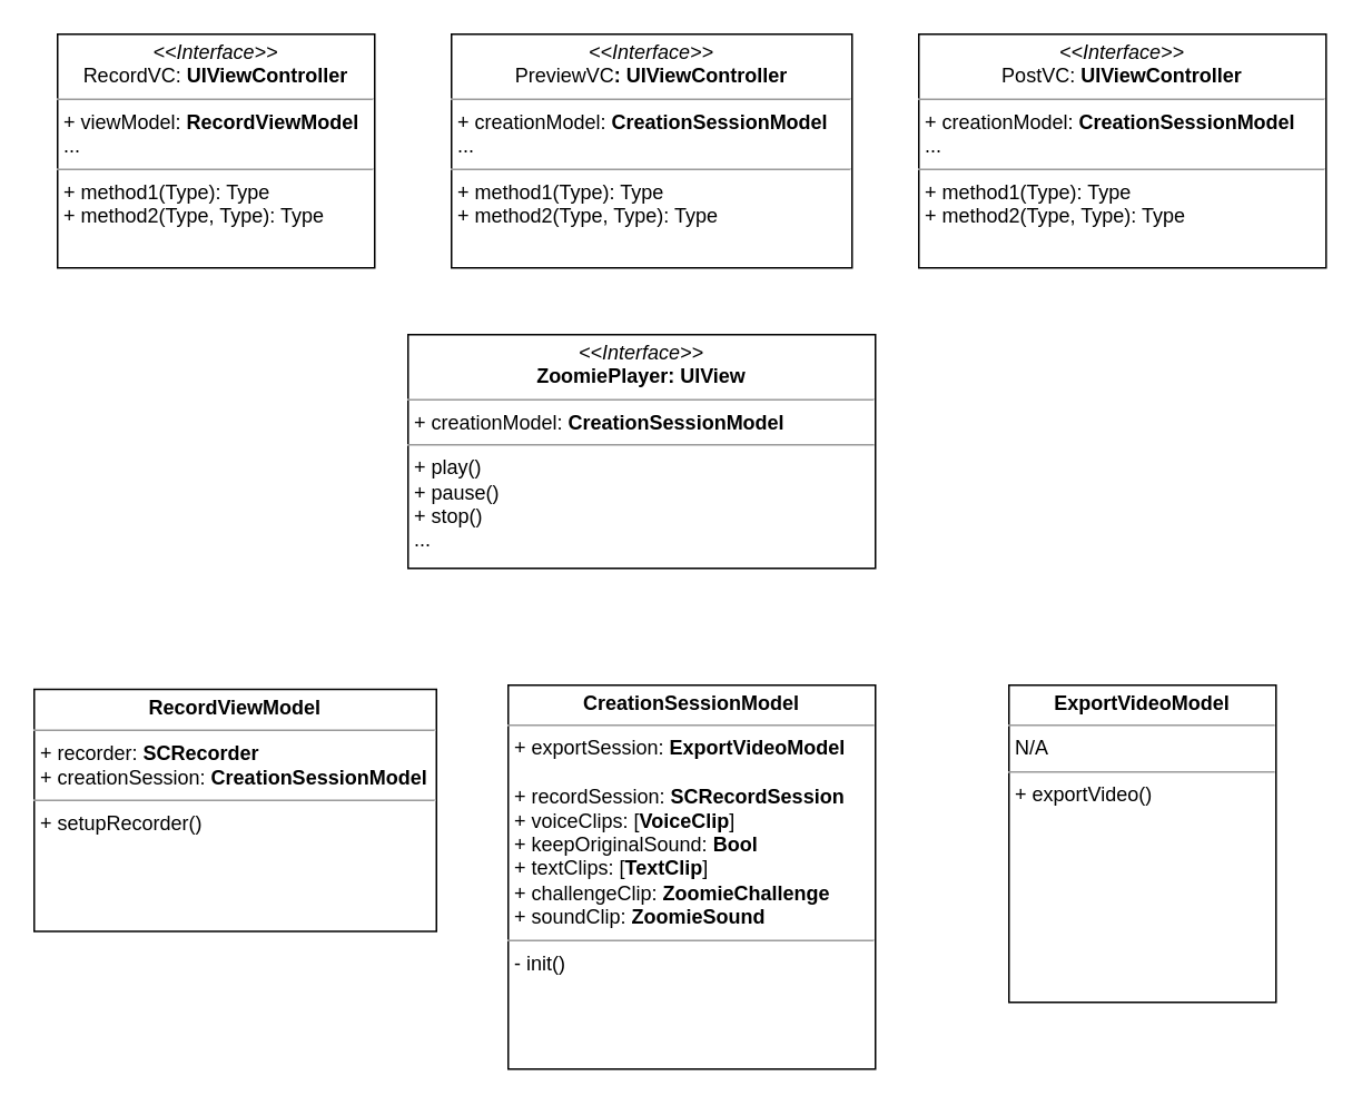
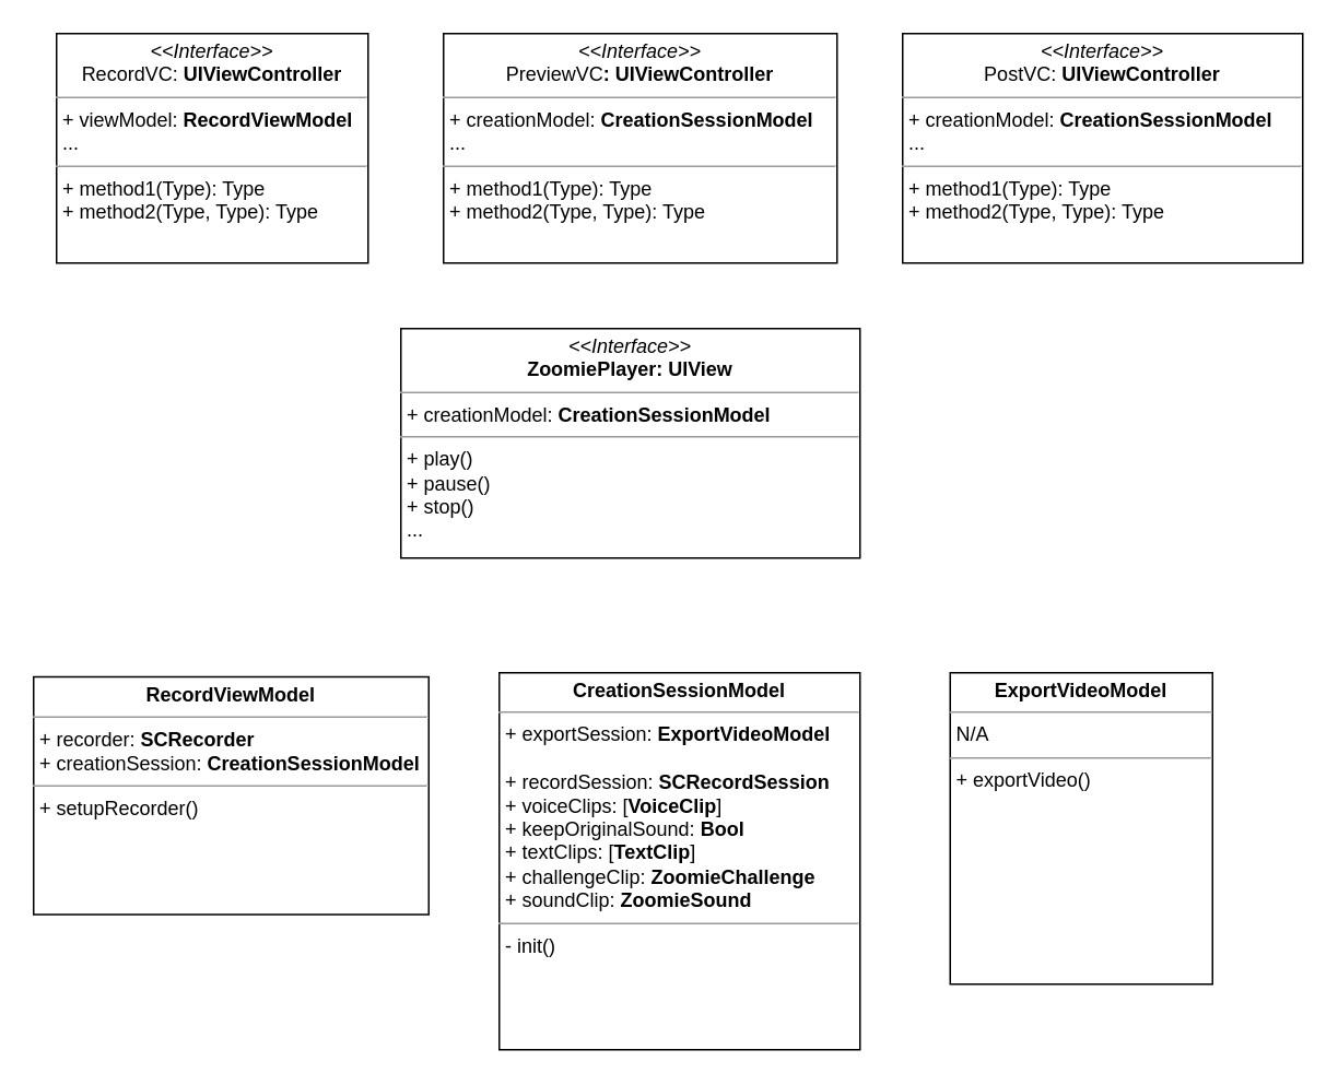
  <mxCell id="0" />
  <mxCell id="1" parent="0" />
  <mxCell id="2" value="&lt;p style=&quot;margin:0px;margin-top:4px;text-align:center;&quot;&gt;&lt;i&gt;&amp;lt;&amp;lt;Interface&amp;gt;&amp;gt;&lt;/i&gt;&lt;br&gt;RecordVC: &lt;b&gt;UIViewController&lt;/b&gt;&lt;/p&gt;&lt;hr size=&quot;1&quot;&gt;&lt;p style=&quot;margin:0px;margin-left:4px;&quot;&gt;+ viewModel: &lt;b&gt;RecordViewModel&lt;/b&gt;&lt;br&gt;...&lt;/p&gt;&lt;hr size=&quot;1&quot;&gt;&lt;p style=&quot;margin:0px;margin-left:4px;&quot;&gt;+ method1(Type): Type&lt;br&gt;+ method2(Type, Type): Type&lt;/p&gt;" style="verticalAlign=top;align=left;overflow=fill;fontSize=12;fontFamily=Helvetica;html=1;" parent="1" vertex="1"><mxGeometry x="34" y="20" width="190" height="140" as="geometry" /></mxCell>
  <mxCell id="3" value="&lt;p style=&quot;margin:0px;margin-top:4px;text-align:center;&quot;&gt;&lt;i&gt;&amp;lt;&amp;lt;Interface&amp;gt;&amp;gt;&lt;/i&gt;&lt;br&gt;PreviewVC&lt;b&gt;: UIViewController&lt;/b&gt;&lt;/p&gt;&lt;hr size=&quot;1&quot;&gt;&lt;p style=&quot;margin:0px;margin-left:4px;&quot;&gt;+ creationModel: &lt;b&gt;CreationSessionModel&lt;/b&gt;&lt;br&gt;...&lt;/p&gt;&lt;hr size=&quot;1&quot;&gt;&lt;p style=&quot;margin:0px;margin-left:4px;&quot;&gt;+ method1(Type): Type&lt;br&gt;+ method2(Type, Type): Type&lt;/p&gt;" style="verticalAlign=top;align=left;overflow=fill;fontSize=12;fontFamily=Helvetica;html=1;" parent="1" vertex="1"><mxGeometry x="270" y="20" width="240" height="140" as="geometry" /></mxCell>
  <mxCell id="4" value="&lt;p style=&quot;margin:0px;margin-top:4px;text-align:center;&quot;&gt;&lt;i&gt;&amp;lt;&amp;lt;Interface&amp;gt;&amp;gt;&lt;/i&gt;&lt;br&gt;PostVC: &lt;b&gt;UIViewController&lt;/b&gt;&lt;/p&gt;&lt;hr size=&quot;1&quot;&gt;&lt;p style=&quot;margin:0px;margin-left:4px;&quot;&gt;+ creationModel: &lt;b&gt;CreationSessionModel&lt;/b&gt;&lt;br&gt;...&lt;/p&gt;&lt;hr size=&quot;1&quot;&gt;&lt;p style=&quot;margin:0px;margin-left:4px;&quot;&gt;+ method1(Type): Type&lt;br&gt;+ method2(Type, Type): Type&lt;/p&gt;" style="verticalAlign=top;align=left;overflow=fill;fontSize=12;fontFamily=Helvetica;html=1;" parent="1" vertex="1"><mxGeometry x="550" y="20" width="244" height="140" as="geometry" /></mxCell>
  <mxCell id="5" value="&lt;p style=&quot;margin:0px;margin-top:4px;text-align:center;&quot;&gt;&lt;b&gt;RecordViewModel&lt;/b&gt;&lt;/p&gt;&lt;hr size=&quot;1&quot;&gt;&lt;p style=&quot;margin:0px;margin-left:4px;&quot;&gt;+ recorder: &lt;b&gt;SCRecorder&lt;/b&gt;&lt;/p&gt;&lt;p style=&quot;margin:0px;margin-left:4px;&quot;&gt;+ creationSession: &lt;b&gt;CreationSessionModel&lt;/b&gt;&lt;/p&gt;&lt;hr size=&quot;1&quot;&gt;&lt;p style=&quot;margin:0px;margin-left:4px;&quot;&gt;+ setupRecorder()&lt;/p&gt;" style="verticalAlign=top;align=left;overflow=fill;fontSize=12;fontFamily=Helvetica;html=1;" parent="1" vertex="1"><mxGeometry x="20" y="412.5" width="241" height="145" as="geometry" /></mxCell>
  <mxCell id="6" value="&lt;p style=&quot;margin:0px;margin-top:4px;text-align:center;&quot;&gt;&lt;b&gt;CreationSessionModel&lt;/b&gt;&lt;/p&gt;&lt;hr size=&quot;1&quot;&gt;&lt;p style=&quot;margin:0px;margin-left:4px;&quot;&gt;+ exportSession: &lt;b&gt;ExportVideoModel&lt;/b&gt;&lt;/p&gt;&lt;p style=&quot;margin:0px;margin-left:4px;&quot;&gt;&lt;br&gt;&lt;/p&gt;&lt;p style=&quot;margin:0px;margin-left:4px;&quot;&gt;+ recordSession: &lt;b&gt;SCRecordSession&lt;/b&gt;&lt;/p&gt;&lt;p style=&quot;margin:0px;margin-left:4px;&quot;&gt;+ voiceClips: [&lt;b&gt;VoiceClip&lt;/b&gt;]&lt;/p&gt;&lt;p style=&quot;margin:0px;margin-left:4px;&quot;&gt;+ keepOriginalSound: &lt;b&gt;Bool&lt;/b&gt;&lt;/p&gt;&lt;p style=&quot;margin:0px;margin-left:4px;&quot;&gt;+ textClips: [&lt;b&gt;TextClip&lt;/b&gt;]&lt;/p&gt;&lt;p style=&quot;margin:0px;margin-left:4px;&quot;&gt;+ challengeClip: &lt;b&gt;ZoomieChallenge&lt;/b&gt;&lt;/p&gt;&lt;p style=&quot;margin:0px;margin-left:4px;&quot;&gt;+ soundClip: &lt;b&gt;ZoomieSound&lt;/b&gt;&lt;/p&gt;&lt;hr size=&quot;1&quot;&gt;&lt;p style=&quot;margin:0px;margin-left:4px;&quot;&gt;- init()&lt;/p&gt;" style="verticalAlign=top;align=left;overflow=fill;fontSize=12;fontFamily=Helvetica;html=1;" parent="1" vertex="1"><mxGeometry x="304" y="410" width="220" height="230" as="geometry" /></mxCell>
- <mxCell id="7" value="&lt;p style=&quot;margin:0px;margin-top:4px;text-align:center;&quot;&gt;&lt;b&gt;ExportVideoModel&lt;/b&gt;&lt;/p&gt;&lt;hr size=&quot;1&quot;&gt;&lt;p style=&quot;margin:0px;margin-left:4px;&quot;&gt;N/A&lt;/p&gt;&lt;hr size=&quot;1&quot;&gt;&lt;p style=&quot;margin:0px;margin-left:4px;&quot;&gt;+ exportVideo()&lt;/p&gt;" style="verticalAlign=top;align=left;overflow=fill;fontSize=12;fontFamily=Helvetica;html=1;" vertex="1" parent="1"><mxGeometry x="604" y="410" width="160" height="190" as="geometry" /></mxCell>
+ <mxCell id="7" value="&lt;p style=&quot;margin:0px;margin-top:4px;text-align:center;&quot;&gt;&lt;b&gt;ExportVideoModel&lt;/b&gt;&lt;/p&gt;&lt;hr size=&quot;1&quot;&gt;&lt;p style=&quot;margin:0px;margin-left:4px;&quot;&gt;N/A&lt;/p&gt;&lt;hr size=&quot;1&quot;&gt;&lt;p style=&quot;margin:0px;margin-left:4px;&quot;&gt;+ exportVideo()&lt;/p&gt;" style="verticalAlign=top;align=left;overflow=fill;fontSize=12;fontFamily=Helvetica;html=1;" vertex="1" parent="1"><mxGeometry x="579" y="410" width="160" height="190" as="geometry" /></mxCell>
  <mxCell id="8" value="&lt;p style=&quot;margin:0px;margin-top:4px;text-align:center;&quot;&gt;&lt;i&gt;&amp;lt;&amp;lt;Interface&amp;gt;&amp;gt;&lt;/i&gt;&lt;br&gt;&lt;b&gt;ZoomiePlayer: UIView&lt;/b&gt;&lt;/p&gt;&lt;hr size=&quot;1&quot;&gt;&lt;p style=&quot;margin:0px;margin-left:4px;&quot;&gt;+ creationModel: &lt;b&gt;CreationSessionModel&lt;/b&gt;&lt;br&gt;&lt;/p&gt;&lt;hr size=&quot;1&quot;&gt;&lt;p style=&quot;margin:0px;margin-left:4px;&quot;&gt;+ play()&lt;/p&gt;&lt;p style=&quot;margin:0px;margin-left:4px;&quot;&gt;+ pause()&lt;/p&gt;&lt;p style=&quot;margin:0px;margin-left:4px;&quot;&gt;+ stop()&lt;/p&gt;&lt;p style=&quot;margin:0px;margin-left:4px;&quot;&gt;...&lt;/p&gt;" style="verticalAlign=top;align=left;overflow=fill;fontSize=12;fontFamily=Helvetica;html=1;" vertex="1" parent="1"><mxGeometry x="244" y="200" width="280" height="140" as="geometry" /></mxCell>
